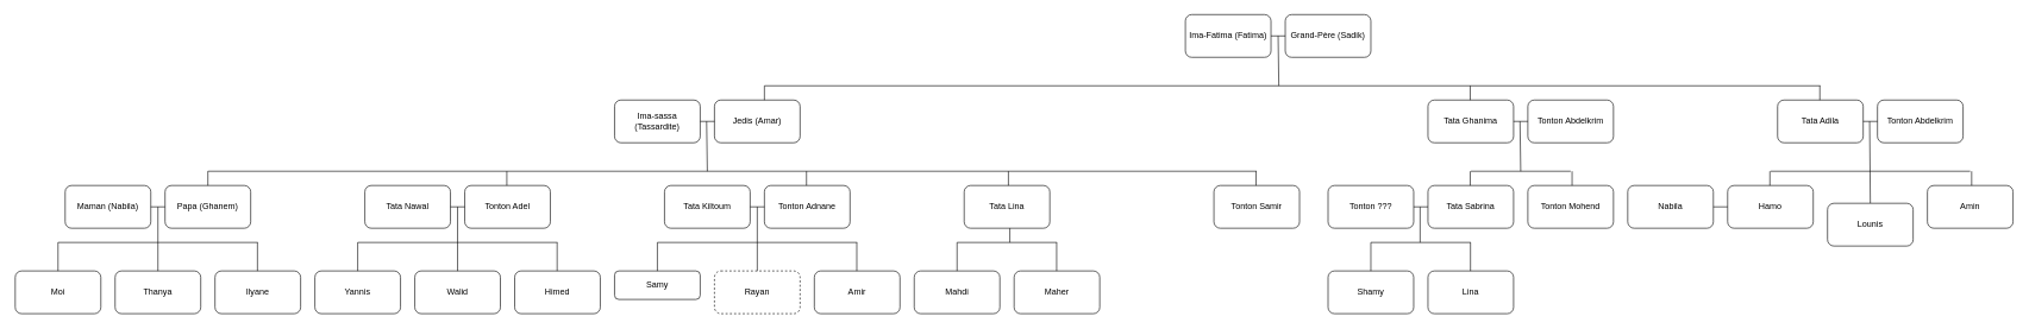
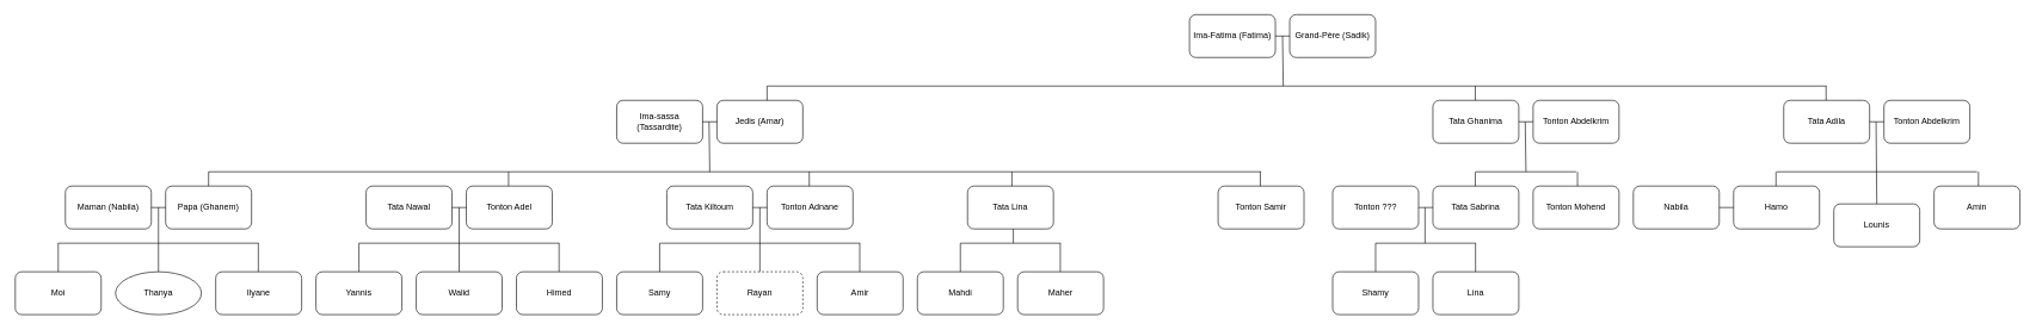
  <mxCell id="0" />
  <mxCell id="1" parent="0" />
  <mxCell id="2" value="Moi" style="rounded=1;whiteSpace=wrap;html=1;" parent="1" vertex="1"><mxGeometry x="20" y="380" width="120" height="60" as="geometry" /></mxCell>
- <mxCell id="3" value="Thanya" style="rounded=1;whiteSpace=wrap;html=1;" parent="1" vertex="1"><mxGeometry x="160" y="380" width="120" height="60" as="geometry" /></mxCell>
+ <mxCell id="3" value="Thanya" style="ellipse;whiteSpace=wrap;html=1;" parent="1" vertex="1"><mxGeometry x="160" y="380" width="120" height="60" as="geometry" /></mxCell>
  <mxCell id="4" value="Ilyane" style="rounded=1;whiteSpace=wrap;html=1;" parent="1" vertex="1"><mxGeometry x="300" y="380" width="120" height="60" as="geometry" /></mxCell>
  <mxCell id="5" value="Maman (Nabila)" style="whiteSpace=wrap;html=1;rounded=1;" parent="1" vertex="1"><mxGeometry x="90" y="260" width="120" height="60" as="geometry" /></mxCell>
  <mxCell id="6" value="Papa (Ghanem)" style="whiteSpace=wrap;html=1;rounded=1;" parent="1" vertex="1"><mxGeometry x="230" y="260" width="120" height="60" as="geometry" /></mxCell>
  <mxCell id="7" value="" style="endArrow=none;html=1;rounded=0;exitX=1;exitY=0.5;exitDx=0;exitDy=0;entryX=0;entryY=0.5;entryDx=0;entryDy=0;" parent="1" source="5" target="6" edge="1"><mxGeometry width="50" height="50" relative="1" as="geometry"><mxPoint x="200" y="420" as="sourcePoint" /><mxPoint x="270" y="350" as="targetPoint" /></mxGeometry></mxCell>
  <mxCell id="8" value="" style="endArrow=none;html=1;rounded=0;exitX=0.5;exitY=0;exitDx=0;exitDy=0;" parent="1" source="3" edge="1"><mxGeometry width="50" height="50" relative="1" as="geometry"><mxPoint x="200" y="420" as="sourcePoint" /><mxPoint x="220" y="290" as="targetPoint" /></mxGeometry></mxCell>
  <mxCell id="9" value="" style="endArrow=none;html=1;rounded=0;" parent="1" edge="1"><mxGeometry width="50" height="50" relative="1" as="geometry"><mxPoint x="80" y="340" as="sourcePoint" /><mxPoint x="360" y="340" as="targetPoint" /></mxGeometry></mxCell>
  <mxCell id="10" value="" style="endArrow=none;html=1;rounded=0;exitX=0.5;exitY=0;exitDx=0;exitDy=0;" parent="1" source="2" edge="1"><mxGeometry width="50" height="50" relative="1" as="geometry"><mxPoint x="200" y="420" as="sourcePoint" /><mxPoint x="80" y="340" as="targetPoint" /></mxGeometry></mxCell>
  <mxCell id="11" value="" style="endArrow=none;html=1;rounded=0;exitX=0.5;exitY=0;exitDx=0;exitDy=0;" parent="1" edge="1"><mxGeometry width="50" height="50" relative="1" as="geometry"><mxPoint x="359.5" y="380" as="sourcePoint" /><mxPoint x="359.5" y="340" as="targetPoint" /></mxGeometry></mxCell>
  <mxCell id="12" value="Yannis" style="rounded=1;whiteSpace=wrap;html=1;" parent="1" vertex="1"><mxGeometry x="440" y="380" width="120" height="60" as="geometry" /></mxCell>
  <mxCell id="13" value="Walid" style="rounded=1;whiteSpace=wrap;html=1;" parent="1" vertex="1"><mxGeometry x="580" y="380" width="120" height="60" as="geometry" /></mxCell>
  <mxCell id="14" value="Himed" style="rounded=1;whiteSpace=wrap;html=1;" parent="1" vertex="1"><mxGeometry x="720" y="380" width="120" height="60" as="geometry" /></mxCell>
  <mxCell id="15" value="Tata Nawal" style="whiteSpace=wrap;html=1;rounded=1;" parent="1" vertex="1"><mxGeometry x="510" y="260" width="120" height="60" as="geometry" /></mxCell>
  <mxCell id="16" value="Tonton Adel" style="whiteSpace=wrap;html=1;rounded=1;" parent="1" vertex="1"><mxGeometry x="650" y="260" width="120" height="60" as="geometry" /></mxCell>
  <mxCell id="17" value="" style="endArrow=none;html=1;rounded=0;exitX=1;exitY=0.5;exitDx=0;exitDy=0;entryX=0;entryY=0.5;entryDx=0;entryDy=0;" parent="1" source="15" target="16" edge="1"><mxGeometry width="50" height="50" relative="1" as="geometry"><mxPoint x="620" y="420" as="sourcePoint" /><mxPoint x="690" y="350" as="targetPoint" /></mxGeometry></mxCell>
  <mxCell id="18" value="" style="endArrow=none;html=1;rounded=0;exitX=0.5;exitY=0;exitDx=0;exitDy=0;" parent="1" source="13" edge="1"><mxGeometry width="50" height="50" relative="1" as="geometry"><mxPoint x="620" y="420" as="sourcePoint" /><mxPoint x="640" y="290" as="targetPoint" /></mxGeometry></mxCell>
  <mxCell id="19" value="" style="endArrow=none;html=1;rounded=0;" parent="1" edge="1"><mxGeometry width="50" height="50" relative="1" as="geometry"><mxPoint x="500" y="340" as="sourcePoint" /><mxPoint x="780" y="340" as="targetPoint" /></mxGeometry></mxCell>
  <mxCell id="20" value="" style="endArrow=none;html=1;rounded=0;exitX=0.5;exitY=0;exitDx=0;exitDy=0;" parent="1" source="12" edge="1"><mxGeometry width="50" height="50" relative="1" as="geometry"><mxPoint x="620" y="420" as="sourcePoint" /><mxPoint x="500" y="340" as="targetPoint" /></mxGeometry></mxCell>
  <mxCell id="21" value="" style="endArrow=none;html=1;rounded=0;exitX=0.5;exitY=0;exitDx=0;exitDy=0;" parent="1" edge="1"><mxGeometry width="50" height="50" relative="1" as="geometry"><mxPoint x="779.5" y="380" as="sourcePoint" /><mxPoint x="779.5" y="340" as="targetPoint" /></mxGeometry></mxCell>
- <mxCell id="22" value="Samy" style="rounded=1;whiteSpace=wrap;html=1;" parent="1" vertex="1"><mxGeometry x="860" y="380" width="120" height="40" as="geometry" /></mxCell>
+ <mxCell id="22" value="Samy" style="rounded=1;whiteSpace=wrap;html=1;" parent="1" vertex="1"><mxGeometry x="860" y="380" width="120" height="60" as="geometry" /></mxCell>
  <mxCell id="23" value="Rayan" style="rounded=1;whiteSpace=wrap;html=1;dashed=1;" parent="1" vertex="1"><mxGeometry x="1000" y="380" width="120" height="60" as="geometry" /></mxCell>
  <mxCell id="24" value="Amir" style="rounded=1;whiteSpace=wrap;html=1;" parent="1" vertex="1"><mxGeometry x="1140" y="380" width="120" height="60" as="geometry" /></mxCell>
  <mxCell id="25" value="Tata Kiltoum" style="whiteSpace=wrap;html=1;rounded=1;" parent="1" vertex="1"><mxGeometry x="930" y="260" width="120" height="60" as="geometry" /></mxCell>
  <mxCell id="26" value="Tonton Adnane" style="whiteSpace=wrap;html=1;rounded=1;" parent="1" vertex="1"><mxGeometry x="1070" y="260" width="120" height="60" as="geometry" /></mxCell>
  <mxCell id="27" value="" style="endArrow=none;html=1;rounded=0;exitX=1;exitY=0.5;exitDx=0;exitDy=0;entryX=0;entryY=0.5;entryDx=0;entryDy=0;" parent="1" source="25" target="26" edge="1"><mxGeometry width="50" height="50" relative="1" as="geometry"><mxPoint x="1040" y="420" as="sourcePoint" /><mxPoint x="1110" y="350" as="targetPoint" /></mxGeometry></mxCell>
  <mxCell id="28" value="" style="endArrow=none;html=1;rounded=0;exitX=0.5;exitY=0;exitDx=0;exitDy=0;" parent="1" source="23" edge="1"><mxGeometry width="50" height="50" relative="1" as="geometry"><mxPoint x="1040" y="420" as="sourcePoint" /><mxPoint x="1060" y="290" as="targetPoint" /></mxGeometry></mxCell>
  <mxCell id="29" value="" style="endArrow=none;html=1;rounded=0;" parent="1" edge="1"><mxGeometry width="50" height="50" relative="1" as="geometry"><mxPoint x="920" y="340" as="sourcePoint" /><mxPoint x="1200" y="340" as="targetPoint" /></mxGeometry></mxCell>
  <mxCell id="30" value="" style="endArrow=none;html=1;rounded=0;exitX=0.5;exitY=0;exitDx=0;exitDy=0;" parent="1" source="22" edge="1"><mxGeometry width="50" height="50" relative="1" as="geometry"><mxPoint x="1040" y="420" as="sourcePoint" /><mxPoint x="920" y="340" as="targetPoint" /></mxGeometry></mxCell>
  <mxCell id="31" value="" style="endArrow=none;html=1;rounded=0;exitX=0.5;exitY=0;exitDx=0;exitDy=0;" parent="1" edge="1"><mxGeometry width="50" height="50" relative="1" as="geometry"><mxPoint x="1199.5" y="380" as="sourcePoint" /><mxPoint x="1199.5" y="340" as="targetPoint" /></mxGeometry></mxCell>
  <mxCell id="32" value="Mahdi" style="rounded=1;whiteSpace=wrap;html=1;" parent="1" vertex="1"><mxGeometry x="1280" y="380" width="120" height="60" as="geometry" /></mxCell>
  <mxCell id="33" value="Maher" style="rounded=1;whiteSpace=wrap;html=1;" parent="1" vertex="1"><mxGeometry x="1420" y="380" width="120" height="60" as="geometry" /></mxCell>
  <mxCell id="34" value="Tata Lina" style="whiteSpace=wrap;html=1;rounded=1;" parent="1" vertex="1"><mxGeometry x="1350" y="260" width="120" height="60" as="geometry" /></mxCell>
  <mxCell id="35" value="" style="endArrow=none;html=1;rounded=0;" parent="1" edge="1"><mxGeometry width="50" height="50" relative="1" as="geometry"><mxPoint x="1414" y="340" as="sourcePoint" /><mxPoint x="1414" y="320" as="targetPoint" /><Array as="points" /></mxGeometry></mxCell>
  <mxCell id="36" value="" style="endArrow=none;html=1;rounded=0;" parent="1" edge="1"><mxGeometry width="50" height="50" relative="1" as="geometry"><mxPoint x="1340" y="340" as="sourcePoint" /><mxPoint x="1480" y="340" as="targetPoint" /></mxGeometry></mxCell>
  <mxCell id="37" value="" style="endArrow=none;html=1;rounded=0;exitX=0.5;exitY=0;exitDx=0;exitDy=0;" parent="1" source="32" edge="1"><mxGeometry width="50" height="50" relative="1" as="geometry"><mxPoint x="1460" y="420" as="sourcePoint" /><mxPoint x="1340" y="340" as="targetPoint" /></mxGeometry></mxCell>
  <mxCell id="38" value="" style="endArrow=none;html=1;rounded=0;exitX=0.5;exitY=0;exitDx=0;exitDy=0;" parent="1" edge="1"><mxGeometry width="50" height="50" relative="1" as="geometry"><mxPoint x="1479.6" y="380" as="sourcePoint" /><mxPoint x="1479.6" y="340" as="targetPoint" /></mxGeometry></mxCell>
  <mxCell id="39" value="Tonton Samir" style="whiteSpace=wrap;html=1;rounded=1;" parent="1" vertex="1"><mxGeometry x="1700" y="260" width="120" height="60" as="geometry" /></mxCell>
  <mxCell id="40" value="" style="endArrow=none;html=1;rounded=0;" parent="1" edge="1"><mxGeometry width="50" height="50" relative="1" as="geometry"><mxPoint x="290" y="240" as="sourcePoint" /><mxPoint x="1760" y="240" as="targetPoint" /></mxGeometry></mxCell>
  <mxCell id="41" value="" style="endArrow=none;html=1;rounded=0;exitX=0.5;exitY=0;exitDx=0;exitDy=0;" parent="1" source="6" edge="1"><mxGeometry width="50" height="50" relative="1" as="geometry"><mxPoint x="369.5" y="390" as="sourcePoint" /><mxPoint x="290" y="240" as="targetPoint" /></mxGeometry></mxCell>
  <mxCell id="42" value="" style="endArrow=none;html=1;rounded=0;exitX=0.5;exitY=0;exitDx=0;exitDy=0;" parent="1" edge="1"><mxGeometry width="50" height="50" relative="1" as="geometry"><mxPoint x="709" y="260" as="sourcePoint" /><mxPoint x="709" y="240" as="targetPoint" /></mxGeometry></mxCell>
  <mxCell id="43" value="" style="endArrow=none;html=1;rounded=0;exitX=0.5;exitY=0;exitDx=0;exitDy=0;" parent="1" edge="1"><mxGeometry width="50" height="50" relative="1" as="geometry"><mxPoint x="1129" y="260" as="sourcePoint" /><mxPoint x="1129" y="240" as="targetPoint" /></mxGeometry></mxCell>
  <mxCell id="44" value="" style="endArrow=none;html=1;rounded=0;exitX=0.5;exitY=0;exitDx=0;exitDy=0;" parent="1" edge="1"><mxGeometry width="50" height="50" relative="1" as="geometry"><mxPoint x="1412" y="260" as="sourcePoint" /><mxPoint x="1412" y="240" as="targetPoint" /></mxGeometry></mxCell>
  <mxCell id="45" value="" style="endArrow=none;html=1;rounded=0;exitX=0.5;exitY=0;exitDx=0;exitDy=0;" parent="1" edge="1"><mxGeometry width="50" height="50" relative="1" as="geometry"><mxPoint x="1759" y="260" as="sourcePoint" /><mxPoint x="1759" y="240" as="targetPoint" /></mxGeometry></mxCell>
  <mxCell id="46" value="" style="endArrow=none;html=1;rounded=0;" parent="1" edge="1"><mxGeometry width="50" height="50" relative="1" as="geometry"><mxPoint x="990" y="240" as="sourcePoint" /><mxPoint x="989" y="170" as="targetPoint" /></mxGeometry></mxCell>
  <mxCell id="47" value="Ima-sassa (Tassardite)" style="whiteSpace=wrap;html=1;rounded=1;" parent="1" vertex="1"><mxGeometry x="860" y="140" width="120" height="60" as="geometry" /></mxCell>
  <mxCell id="48" value="Jedis (Amar)" style="whiteSpace=wrap;html=1;rounded=1;" parent="1" vertex="1"><mxGeometry x="1000" y="140" width="120" height="60" as="geometry" /></mxCell>
  <mxCell id="49" value="" style="endArrow=none;html=1;rounded=0;exitX=1;exitY=0.5;exitDx=0;exitDy=0;entryX=0;entryY=0.5;entryDx=0;entryDy=0;" parent="1" source="47" target="48" edge="1"><mxGeometry width="50" height="50" relative="1" as="geometry"><mxPoint x="970" y="300" as="sourcePoint" /><mxPoint x="1040" y="230" as="targetPoint" /></mxGeometry></mxCell>
  <mxCell id="50" value="" style="endArrow=none;html=1;rounded=0;" parent="1" edge="1"><mxGeometry width="50" height="50" relative="1" as="geometry"><mxPoint x="2130" y="240" as="sourcePoint" /><mxPoint x="2129" y="170" as="targetPoint" /></mxGeometry></mxCell>
  <mxCell id="51" value="Tata Ghanima" style="whiteSpace=wrap;html=1;rounded=1;" parent="1" vertex="1"><mxGeometry x="2000" y="140" width="120" height="60" as="geometry" /></mxCell>
  <mxCell id="52" value="Tonton Abdelkrim" style="whiteSpace=wrap;html=1;rounded=1;" parent="1" vertex="1"><mxGeometry x="2140" y="140" width="120" height="60" as="geometry" /></mxCell>
  <mxCell id="53" value="" style="endArrow=none;html=1;rounded=0;exitX=1;exitY=0.5;exitDx=0;exitDy=0;entryX=0;entryY=0.5;entryDx=0;entryDy=0;" parent="1" source="51" target="52" edge="1"><mxGeometry width="50" height="50" relative="1" as="geometry"><mxPoint x="2110" y="300" as="sourcePoint" /><mxPoint x="2180" y="230" as="targetPoint" /></mxGeometry></mxCell>
  <mxCell id="54" value="" style="endArrow=none;html=1;rounded=0;" parent="1" edge="1"><mxGeometry width="50" height="50" relative="1" as="geometry"><mxPoint x="1989" y="340" as="sourcePoint" /><mxPoint x="1989" y="290" as="targetPoint" /></mxGeometry></mxCell>
  <mxCell id="55" value="Tonton ???" style="whiteSpace=wrap;html=1;rounded=1;" parent="1" vertex="1"><mxGeometry x="1860" y="260" width="120" height="60" as="geometry" /></mxCell>
  <mxCell id="56" value="Tata Sabrina" style="whiteSpace=wrap;html=1;rounded=1;" parent="1" vertex="1"><mxGeometry x="2000" y="260" width="120" height="60" as="geometry" /></mxCell>
  <mxCell id="57" value="" style="endArrow=none;html=1;rounded=0;exitX=1;exitY=0.5;exitDx=0;exitDy=0;entryX=0;entryY=0.5;entryDx=0;entryDy=0;" parent="1" source="55" target="56" edge="1"><mxGeometry width="50" height="50" relative="1" as="geometry"><mxPoint x="1970" y="420" as="sourcePoint" /><mxPoint x="2040" y="350" as="targetPoint" /></mxGeometry></mxCell>
  <mxCell id="58" value="Tonton Mohend" style="whiteSpace=wrap;html=1;rounded=1;" parent="1" vertex="1"><mxGeometry x="2140" y="260" width="120" height="60" as="geometry" /></mxCell>
  <mxCell id="59" value="" style="endArrow=none;html=1;rounded=0;exitX=0.5;exitY=0;exitDx=0;exitDy=0;" parent="1" edge="1"><mxGeometry width="50" height="50" relative="1" as="geometry"><mxPoint x="2202" y="260" as="sourcePoint" /><mxPoint x="2202" y="240" as="targetPoint" /></mxGeometry></mxCell>
  <mxCell id="60" value="" style="endArrow=none;html=1;rounded=0;exitX=0.5;exitY=0;exitDx=0;exitDy=0;" parent="1" edge="1"><mxGeometry width="50" height="50" relative="1" as="geometry"><mxPoint x="2059.23" y="260" as="sourcePoint" /><mxPoint x="2059.23" y="240" as="targetPoint" /></mxGeometry></mxCell>
  <mxCell id="61" value="" style="endArrow=none;html=1;rounded=0;" parent="1" edge="1"><mxGeometry width="50" height="50" relative="1" as="geometry"><mxPoint x="2060" y="240" as="sourcePoint" /><mxPoint x="2200" y="240" as="targetPoint" /></mxGeometry></mxCell>
  <mxCell id="62" value="Shamy" style="rounded=1;whiteSpace=wrap;html=1;" parent="1" vertex="1"><mxGeometry x="1860" y="380" width="120" height="60" as="geometry" /></mxCell>
  <mxCell id="63" value="Lina" style="rounded=1;whiteSpace=wrap;html=1;" parent="1" vertex="1"><mxGeometry x="2000" y="380" width="120" height="60" as="geometry" /></mxCell>
  <mxCell id="64" value="" style="endArrow=none;html=1;rounded=0;" parent="1" edge="1"><mxGeometry width="50" height="50" relative="1" as="geometry"><mxPoint x="1920" y="340" as="sourcePoint" /><mxPoint x="2060" y="340" as="targetPoint" /></mxGeometry></mxCell>
  <mxCell id="65" value="" style="endArrow=none;html=1;rounded=0;exitX=0.5;exitY=0;exitDx=0;exitDy=0;" parent="1" source="62" edge="1"><mxGeometry width="50" height="50" relative="1" as="geometry"><mxPoint x="2040" y="420" as="sourcePoint" /><mxPoint x="1920" y="340" as="targetPoint" /></mxGeometry></mxCell>
  <mxCell id="66" value="" style="endArrow=none;html=1;rounded=0;exitX=0.5;exitY=0;exitDx=0;exitDy=0;" parent="1" edge="1"><mxGeometry width="50" height="50" relative="1" as="geometry"><mxPoint x="2059.6" y="380" as="sourcePoint" /><mxPoint x="2059.6" y="340" as="targetPoint" /></mxGeometry></mxCell>
  <mxCell id="67" value="" style="endArrow=none;html=1;rounded=0;exitX=0.5;exitY=0;exitDx=0;exitDy=0;" parent="1" source="74" edge="1"><mxGeometry width="50" height="50" relative="1" as="geometry"><mxPoint x="2620" y="240" as="sourcePoint" /><mxPoint x="2619" y="170" as="targetPoint" /></mxGeometry></mxCell>
  <mxCell id="68" value="Tata Adila" style="whiteSpace=wrap;html=1;rounded=1;" parent="1" vertex="1"><mxGeometry x="2490" y="140" width="120" height="60" as="geometry" /></mxCell>
  <mxCell id="69" value="Tonton Abdelkrim" style="whiteSpace=wrap;html=1;rounded=1;" parent="1" vertex="1"><mxGeometry x="2630" y="140" width="120" height="60" as="geometry" /></mxCell>
  <mxCell id="70" value="" style="endArrow=none;html=1;rounded=0;exitX=1;exitY=0.5;exitDx=0;exitDy=0;entryX=0;entryY=0.5;entryDx=0;entryDy=0;" parent="1" source="68" target="69" edge="1"><mxGeometry width="50" height="50" relative="1" as="geometry"><mxPoint x="2600" y="300" as="sourcePoint" /><mxPoint x="2670" y="230" as="targetPoint" /></mxGeometry></mxCell>
  <mxCell id="71" value="Nabila" style="whiteSpace=wrap;html=1;rounded=1;" parent="1" vertex="1"><mxGeometry x="2280" y="260" width="120" height="60" as="geometry" /></mxCell>
  <mxCell id="72" value="Hamo" style="whiteSpace=wrap;html=1;rounded=1;" parent="1" vertex="1"><mxGeometry x="2420" y="260" width="120" height="60" as="geometry" /></mxCell>
  <mxCell id="73" value="" style="endArrow=none;html=1;rounded=0;exitX=1;exitY=0.5;exitDx=0;exitDy=0;entryX=0;entryY=0.5;entryDx=0;entryDy=0;" parent="1" source="71" target="72" edge="1"><mxGeometry width="50" height="50" relative="1" as="geometry"><mxPoint x="2390" y="420" as="sourcePoint" /><mxPoint x="2460" y="350" as="targetPoint" /></mxGeometry></mxCell>
  <mxCell id="74" value="Lounis" style="whiteSpace=wrap;html=1;rounded=1;" parent="1" vertex="1"><mxGeometry x="2560" y="285" width="120" height="60" as="geometry" /></mxCell>
  <mxCell id="75" value="" style="endArrow=none;html=1;rounded=0;exitX=0.5;exitY=0;exitDx=0;exitDy=0;" parent="1" edge="1"><mxGeometry width="50" height="50" relative="1" as="geometry"><mxPoint x="2479.23" y="260" as="sourcePoint" /><mxPoint x="2479.23" y="240" as="targetPoint" /></mxGeometry></mxCell>
  <mxCell id="76" value="" style="endArrow=none;html=1;rounded=0;" parent="1" edge="1"><mxGeometry width="50" height="50" relative="1" as="geometry"><mxPoint x="2480" y="240" as="sourcePoint" /><mxPoint x="2760" y="240" as="targetPoint" /></mxGeometry></mxCell>
  <mxCell id="77" value="Amin" style="whiteSpace=wrap;html=1;rounded=1;" parent="1" vertex="1"><mxGeometry x="2700" y="260" width="120" height="60" as="geometry" /></mxCell>
  <mxCell id="78" value="" style="endArrow=none;html=1;rounded=0;exitX=0.5;exitY=0;exitDx=0;exitDy=0;" parent="1" edge="1"><mxGeometry width="50" height="50" relative="1" as="geometry"><mxPoint x="2762" y="260" as="sourcePoint" /><mxPoint x="2762" y="240" as="targetPoint" /></mxGeometry></mxCell>
  <mxCell id="79" value="" style="endArrow=none;html=1;rounded=0;" parent="1" edge="1"><mxGeometry width="50" height="50" relative="1" as="geometry"><mxPoint x="1791" y="120" as="sourcePoint" /><mxPoint x="1790" y="50" as="targetPoint" /></mxGeometry></mxCell>
  <mxCell id="80" value="" style="endArrow=none;html=1;rounded=0;" parent="1" edge="1"><mxGeometry width="50" height="50" relative="1" as="geometry"><mxPoint x="2550" y="120" as="sourcePoint" /><mxPoint x="1070" y="120" as="targetPoint" /></mxGeometry></mxCell>
  <mxCell id="81" value="" style="endArrow=none;html=1;rounded=0;exitX=0.5;exitY=0;exitDx=0;exitDy=0;" parent="1" edge="1"><mxGeometry width="50" height="50" relative="1" as="geometry"><mxPoint x="1070" y="140" as="sourcePoint" /><mxPoint x="1070" y="120" as="targetPoint" /></mxGeometry></mxCell>
  <mxCell id="82" value="" style="endArrow=none;html=1;rounded=0;exitX=0.5;exitY=0;exitDx=0;exitDy=0;" parent="1" edge="1"><mxGeometry width="50" height="50" relative="1" as="geometry"><mxPoint x="2059.23" y="140" as="sourcePoint" /><mxPoint x="2059.23" y="120" as="targetPoint" /></mxGeometry></mxCell>
  <mxCell id="83" value="" style="endArrow=none;html=1;rounded=0;exitX=0.5;exitY=0;exitDx=0;exitDy=0;" parent="1" edge="1"><mxGeometry width="50" height="50" relative="1" as="geometry"><mxPoint x="2549.23" y="140" as="sourcePoint" /><mxPoint x="2549.23" y="120" as="targetPoint" /></mxGeometry></mxCell>
  <mxCell id="84" value="Ima-Fatima (Fatima)" style="whiteSpace=wrap;html=1;rounded=1;" parent="1" vertex="1"><mxGeometry x="1660" y="20" width="120" height="60" as="geometry" /></mxCell>
  <mxCell id="85" value="Grand-Père (Sadik)" style="whiteSpace=wrap;html=1;rounded=1;" parent="1" vertex="1"><mxGeometry x="1800" y="20" width="120" height="60" as="geometry" /></mxCell>
  <mxCell id="86" value="" style="endArrow=none;html=1;rounded=0;exitX=1;exitY=0.5;exitDx=0;exitDy=0;entryX=0;entryY=0.5;entryDx=0;entryDy=0;" parent="1" source="84" target="85" edge="1"><mxGeometry width="50" height="50" relative="1" as="geometry"><mxPoint x="1770" y="180" as="sourcePoint" /><mxPoint x="1840" y="110" as="targetPoint" /></mxGeometry></mxCell>
